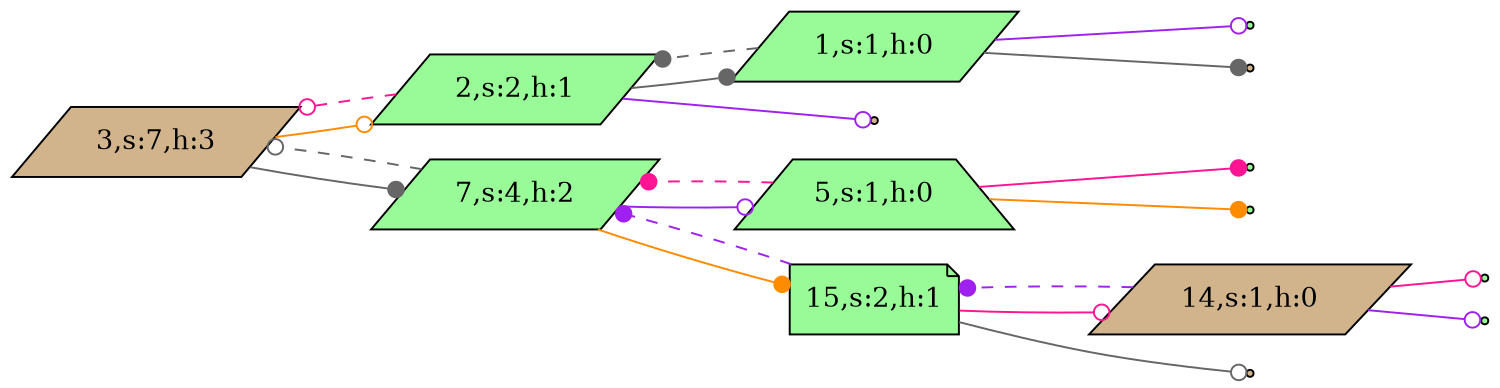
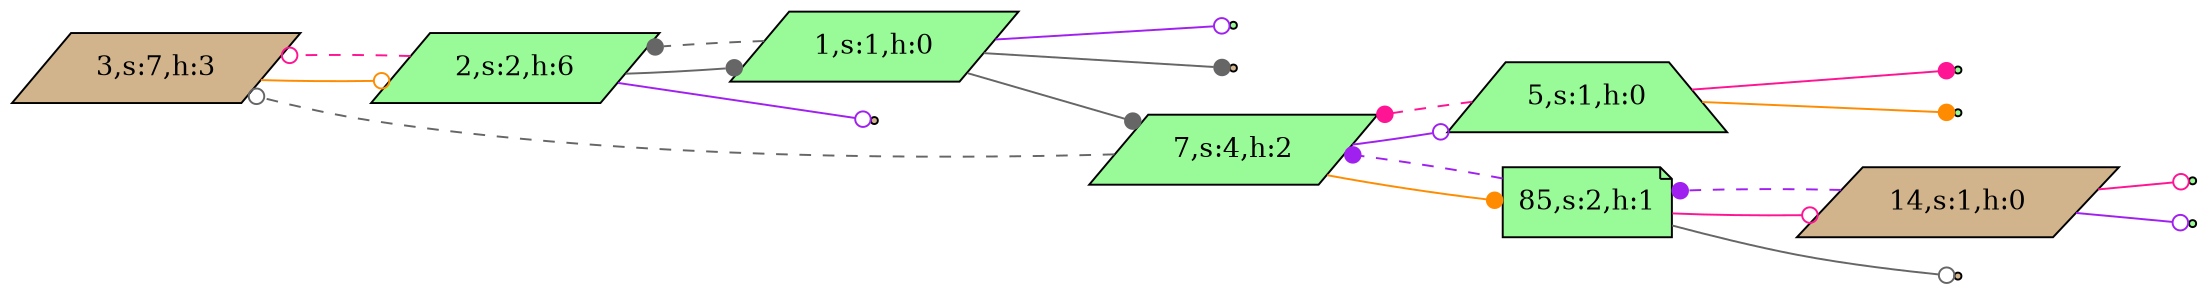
  digraph {
    rankdir=LR
    node [fillcolor=palegreen shape=point style=filled]
    edge [arrowhead=odot color=gray40]
    n1 [fillcolor=tan label="3,s:7,h:3" shape=parallelogram]
-   n2 [label="2,s:2,h:1" shape=parallelogram]
+   n2 [label="2,s:2,h:6" shape=parallelogram]
    n3 [label="7,s:4,h:2" shape=parallelogram]
    n4 [label="1,s:1,h:0" shape=parallelogram]
    nullr2 [fillcolor=tan]
    n6 [label="5,s:1,h:0" shape=trapezium]
-   n7 [label="15,s:2,h:1" shape=note]
+   n7 [label="85,s:2,h:1" shape=note]
    nulll1
    nullr1 [fillcolor=tan]
    nulll5
    nullr5
    n12 [fillcolor=tan label="14,s:1,h:0" shape=parallelogram]
    nullr15 [fillcolor=tan]
    nulll14
    nullr14
    subgraph sub_1 {
      rank=same
      n1
    }
    n1 -> n2 [color=darkorange]
-   n1 -> n3 [arrowhead=dot]
+   n4 -> n3 [arrowhead=dot]
    n2 -> n1 [color=deeppink style=dashed]
    n2 -> n4 [arrowhead=dot]
    n2 -> nullr2 [color=purple]
    n3 -> n1 [style=dashed]
    n3 -> n6 [color=purple]
    n3 -> n7 [arrowhead=dot color=darkorange]
    n4 -> n2 [arrowhead=dot style=dashed]
    n4 -> nulll1 [color=purple]
    n4 -> nullr1 [arrowhead=dot]
    n6 -> n3 [arrowhead=dot color=deeppink style=dashed]
    n6 -> nulll5 [arrowhead=dot color=deeppink]
    n6 -> nullr5 [arrowhead=dot color=darkorange]
    n7 -> n3 [arrowhead=dot color=purple style=dashed]
    n7 -> n12 [color=deeppink]
    n7 -> nullr15
    n12 -> n7 [arrowhead=dot color=purple style=dashed]
    n12 -> nulll14 [color=deeppink]
    n12 -> nullr14 [color=purple]
  }
